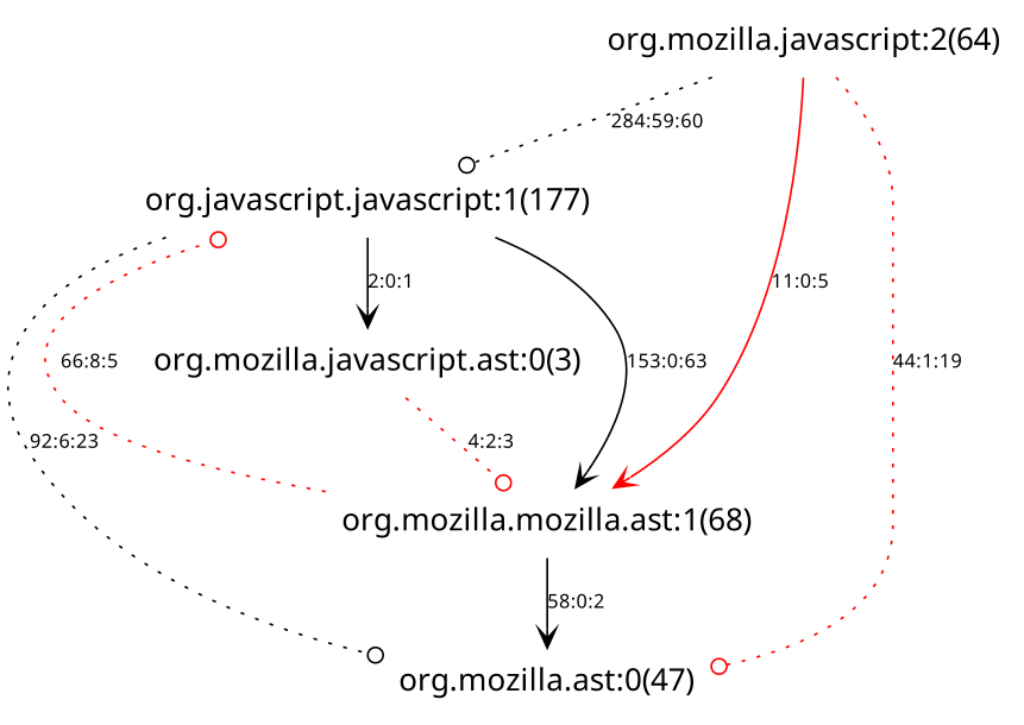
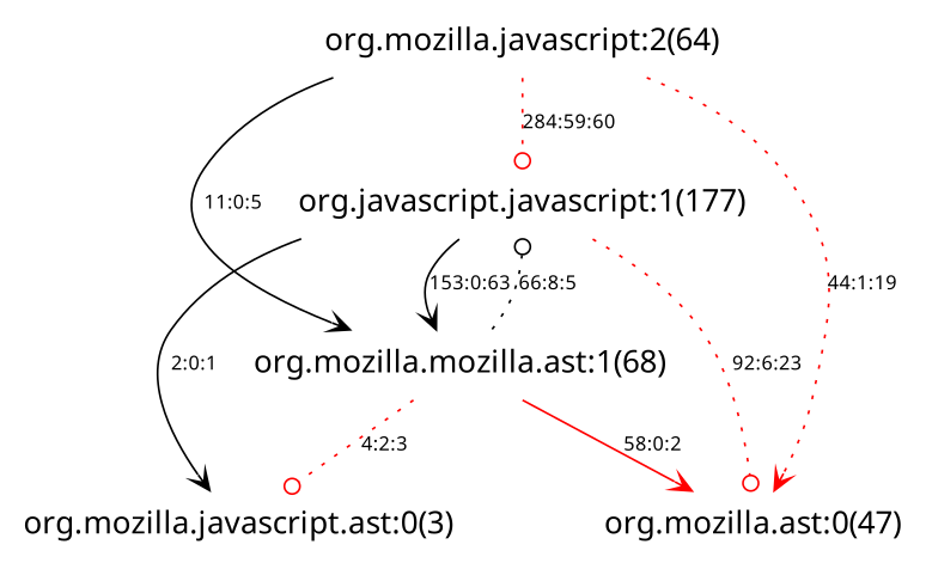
  digraph {
    node [fontname=Skia fontsize=16 shape=plaintext]
    edge [arrowhead=odot color=red fontname=Skia fontsize=10 style=dotted]
    n1 [label="org.javascript.javascript:1(177)"]
    n2 [label="org.mozilla.javascript.ast:0(3)"]
    n3 [label="org.mozilla.mozilla.ast:1(68)"]
    n4 [label="org.mozilla.ast:0(47)"]
    n5 [label="org.mozilla.javascript:2(64)"]
    n1 -> n2 [arrowhead=vee color=black label="2:0:1" style=""]
    n1 -> n3 [arrowhead=vee color=black label="153:0:63" style=""]
-   n1 -> n4 [color=black label="92:6:23"]
-   n3 -> n1 [label="66:8:5"]
-   n2 -> n3 [label="4:2:3"]
-   n3 -> n4 [arrowhead=vee color=black label="58:0:2" style=""]
-   n5 -> n1 [color=black label="284:59:60"]
-   n5 -> n3 [arrowhead=vee label="11:0:5" style=""]
-   n5 -> n4 [label="44:1:19"]
+   n1 -> n4 [label="92:6:23"]
+   n3 -> n1 [color=black label="66:8:5"]
+   n3 -> n2 [label="4:2:3"]
+   n3 -> n4 [arrowhead=vee label="58:0:2" style=""]
+   n5 -> n1 [label="284:59:60"]
+   n5 -> n3 [arrowhead=vee color=black label="11:0:5" style=""]
+   n5 -> n4 [arrowhead=vee label="44:1:19"]
  }
